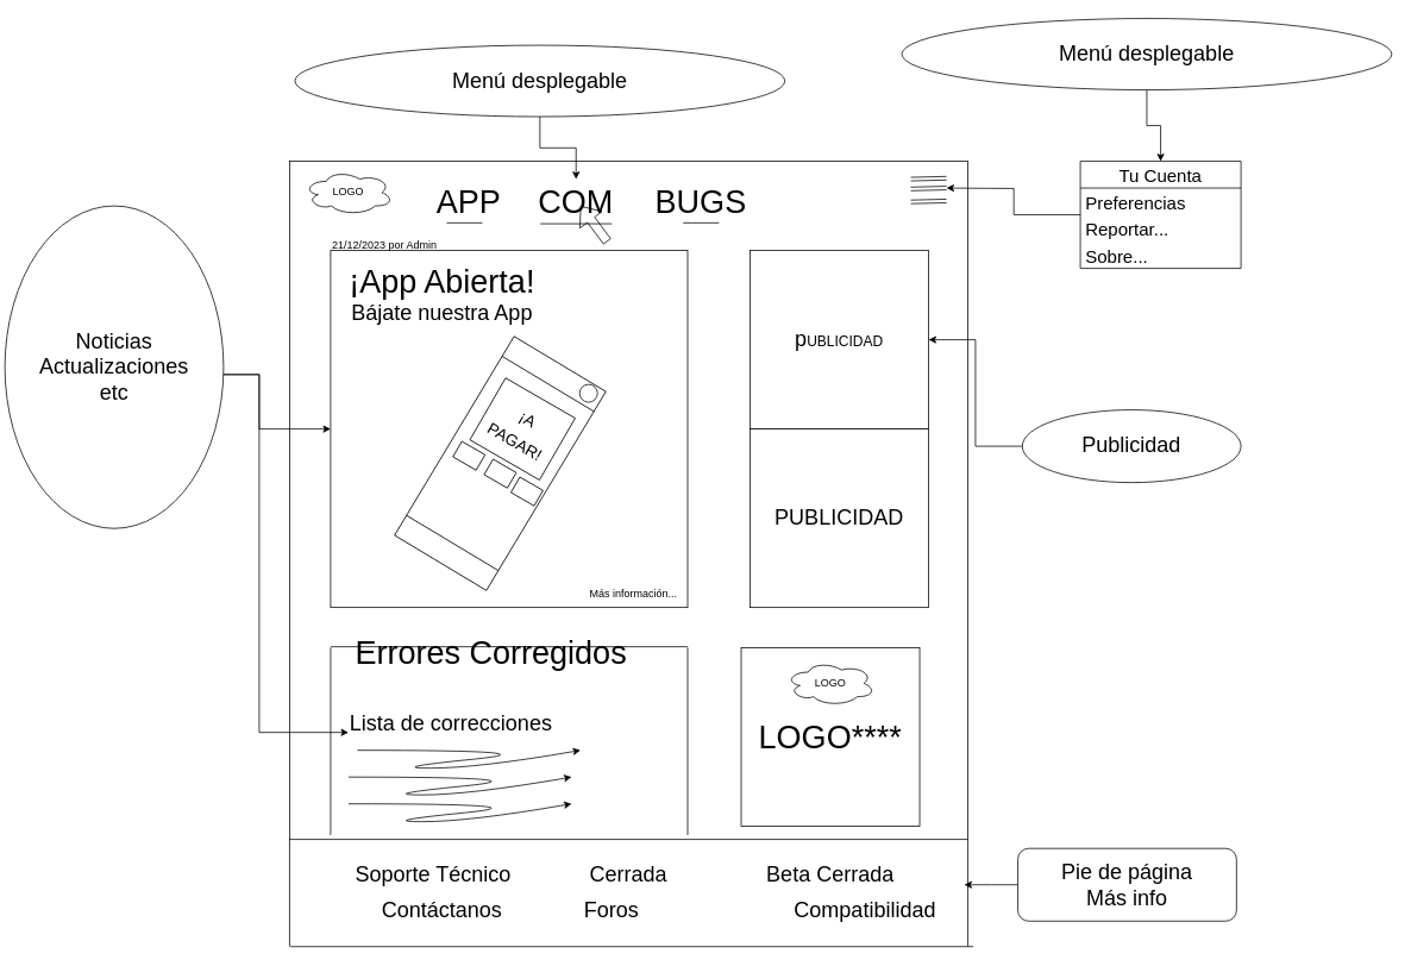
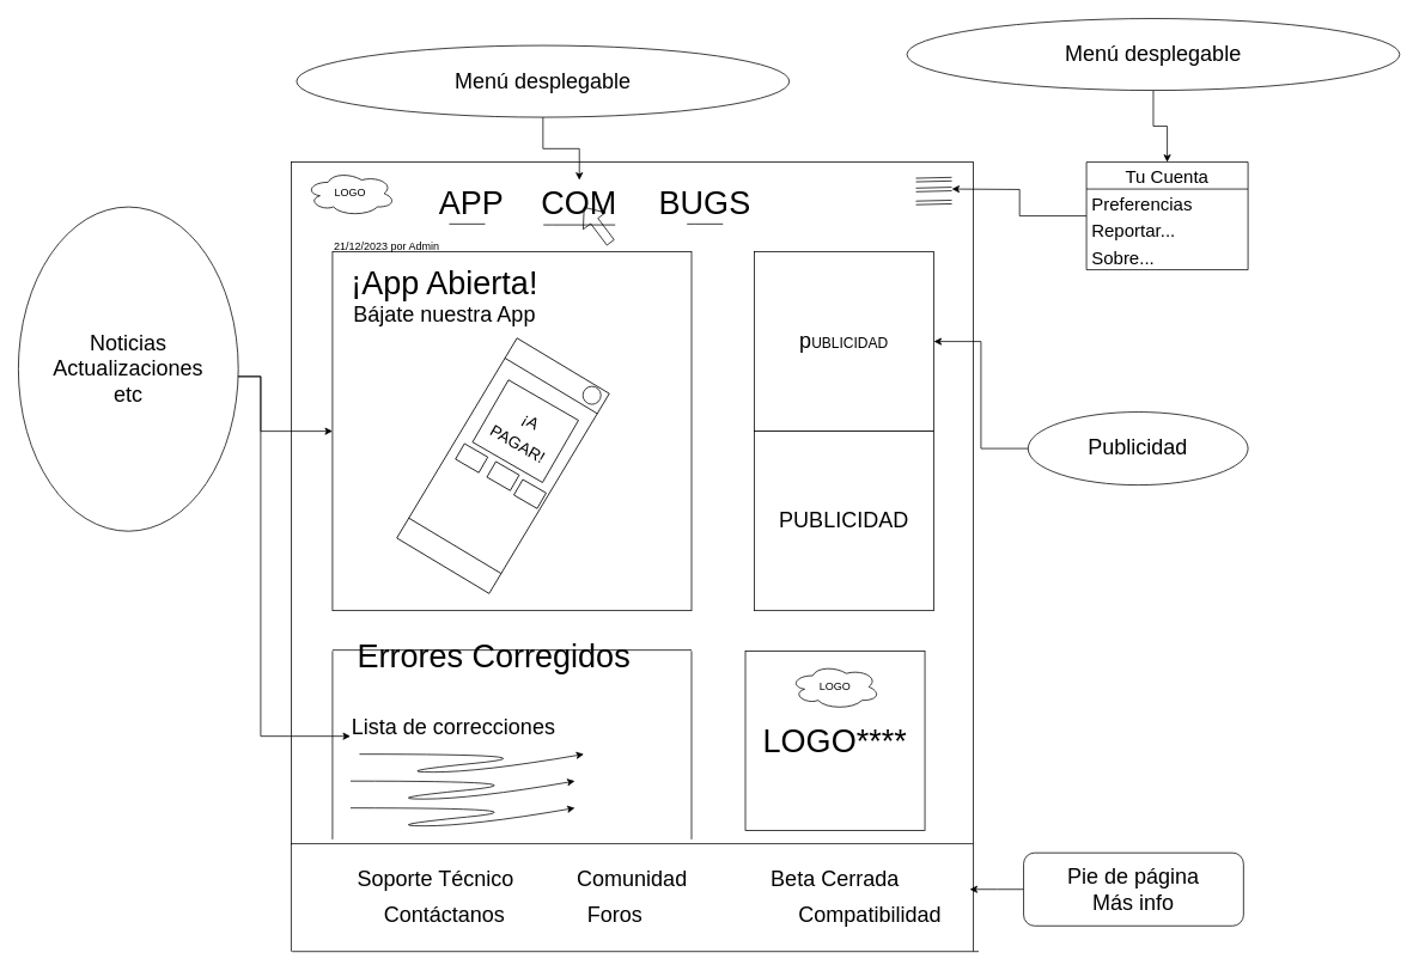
  <mxCell id="0" />
  <mxCell id="1" parent="0" />
  <mxCell id="2" value="" style="whiteSpace=wrap;html=1;aspect=fixed;" vertex="1" parent="1"><mxGeometry x="324" y="180" width="760" height="760" as="geometry" /></mxCell>
  <mxCell id="3" value="" style="whiteSpace=wrap;html=1;aspect=fixed;" vertex="1" parent="1"><mxGeometry x="370" y="280" width="400" height="400" as="geometry" /></mxCell>
  <mxCell id="4" value="LOGO" style="ellipse;shape=cloud;whiteSpace=wrap;html=1;" vertex="1" parent="1"><mxGeometry x="340" y="190" width="100" height="50" as="geometry" /></mxCell>
  <mxCell id="5" value="APP" style="text;html=1;strokeColor=none;fillColor=none;align=center;verticalAlign=middle;whiteSpace=wrap;rounded=0;fontSize=36;" vertex="1" parent="1"><mxGeometry x="480" y="200" width="90" height="50" as="geometry" /></mxCell>
  <mxCell id="6" value="COM" style="text;html=1;strokeColor=none;fillColor=none;align=center;verticalAlign=middle;whiteSpace=wrap;rounded=0;fontSize=36;" vertex="1" parent="1"><mxGeometry x="600" y="200" width="90" height="50" as="geometry" /></mxCell>
  <mxCell id="7" value="BUGS" style="text;html=1;strokeColor=none;fillColor=none;align=center;verticalAlign=middle;whiteSpace=wrap;rounded=0;fontSize=36;" vertex="1" parent="1"><mxGeometry x="740" y="200" width="90" height="50" as="geometry" /></mxCell>
  <mxCell id="8" value="" style="shape=link;html=1;rounded=0;fontSize=36;" edge="1" parent="1"><mxGeometry width="100" relative="1" as="geometry"><mxPoint x="1020" y="200" as="sourcePoint" /><mxPoint x="1060" y="199" as="targetPoint" /></mxGeometry></mxCell>
  <mxCell id="9" value="" style="shape=link;html=1;rounded=0;fontSize=36;" edge="1" parent="1"><mxGeometry width="100" relative="1" as="geometry"><mxPoint x="1020" y="211" as="sourcePoint" /><mxPoint x="1060" y="210" as="targetPoint" /></mxGeometry></mxCell>
  <mxCell id="10" value="" style="shape=link;html=1;rounded=0;fontSize=36;" edge="1" parent="1"><mxGeometry width="100" relative="1" as="geometry"><mxPoint x="1020" y="225.5" as="sourcePoint" /><mxPoint x="1060" y="224.5" as="targetPoint" /></mxGeometry></mxCell>
  <mxCell id="11" value="" style="endArrow=none;html=1;rounded=0;fontSize=36;" edge="1" parent="1"><mxGeometry width="50" height="50" relative="1" as="geometry"><mxPoint x="500" y="249" as="sourcePoint" /><mxPoint x="540" y="249" as="targetPoint" /><Array as="points"><mxPoint x="510" y="249" /></Array></mxGeometry></mxCell>
  <mxCell id="12" value="" style="endArrow=none;html=1;rounded=0;fontSize=36;" edge="1" parent="1"><mxGeometry width="50" height="50" relative="1" as="geometry"><mxPoint x="765" y="249" as="sourcePoint" /><mxPoint x="805" y="249" as="targetPoint" /><Array as="points"><mxPoint x="775" y="249" /></Array></mxGeometry></mxCell>
  <mxCell id="13" value="" style="endArrow=none;html=1;rounded=0;fontSize=36;" edge="1" parent="1"><mxGeometry width="50" height="50" relative="1" as="geometry"><mxPoint x="605" y="250" as="sourcePoint" /><mxPoint x="685" y="250" as="targetPoint" /><Array as="points"><mxPoint x="615" y="250" /></Array></mxGeometry></mxCell>
  <mxCell id="14" value="" style="shape=flexArrow;endArrow=classic;html=1;rounded=0;fontSize=36;" edge="1" parent="1"><mxGeometry width="50" height="50" relative="1" as="geometry"><mxPoint x="680" y="270" as="sourcePoint" /><mxPoint x="650" y="230" as="targetPoint" /></mxGeometry></mxCell>
  <mxCell id="15" value="21/12/2023 por Admin " style="text;html=1;strokeColor=none;fillColor=none;align=center;verticalAlign=middle;whiteSpace=wrap;rounded=0;fontSize=12;" vertex="1" parent="1"><mxGeometry x="370" y="260" width="121" height="30" as="geometry" /></mxCell>
  <mxCell id="16" value="&lt;font style=&quot;font-size: 24px;&quot;&gt;p&lt;/font&gt;&lt;font size=&quot;3&quot;&gt;UBLICIDAD&lt;/font&gt;" style="whiteSpace=wrap;html=1;aspect=fixed;fontSize=12;" vertex="1" parent="1"><mxGeometry x="840" y="280" width="200" height="200" as="geometry" /></mxCell>
  <mxCell id="17" value="&lt;font style=&quot;font-size: 24px;&quot;&gt;PUBLICIDAD&lt;/font&gt;" style="whiteSpace=wrap;html=1;aspect=fixed;fontSize=12;" vertex="1" parent="1"><mxGeometry x="840" y="480" width="200" height="200" as="geometry" /></mxCell>
  <mxCell id="18" style="edgeStyle=orthogonalEdgeStyle;rounded=0;orthogonalLoop=1;jettySize=auto;html=1;fontSize=24;" edge="1" parent="1" source="19" target="6"><mxGeometry relative="1" as="geometry" /></mxCell>
  <mxCell id="19" value="Menú desplegable" style="ellipse;whiteSpace=wrap;html=1;fontSize=24;" vertex="1" parent="1"><mxGeometry x="330" y="50" width="549" height="80" as="geometry" /></mxCell>
  <mxCell id="20" value="¡App Abierta!" style="text;html=1;strokeColor=none;fillColor=none;align=center;verticalAlign=middle;whiteSpace=wrap;rounded=0;fontSize=36;" vertex="1" parent="1"><mxGeometry x="380" y="290" width="230" height="50" as="geometry" /></mxCell>
  <mxCell id="21" value="Bájate nuestra App" style="text;html=1;strokeColor=none;fillColor=none;align=center;verticalAlign=middle;whiteSpace=wrap;rounded=0;fontSize=24;" vertex="1" parent="1"><mxGeometry x="380" y="330" width="230" height="40" as="geometry" /></mxCell>
- <mxCell id="22" value="Más información..." style="text;html=1;strokeColor=none;fillColor=none;align=center;verticalAlign=middle;whiteSpace=wrap;rounded=0;fontSize=12;" vertex="1" parent="1"><mxGeometry x="649" y="650" width="121" height="30" as="geometry" /></mxCell>
  <mxCell id="23" value="" style="shape=process;whiteSpace=wrap;html=1;backgroundOutline=1;fontSize=24;rotation=-239;" vertex="1" parent="1"><mxGeometry x="430" y="458.57" width="260" height="120" as="geometry" /></mxCell>
  <mxCell id="24" value="&lt;font style=&quot;font-size: 18px;&quot;&gt;¡A PAGAR!&lt;/font&gt;" style="rounded=0;whiteSpace=wrap;html=1;fontSize=24;rotation=30;" vertex="1" parent="1"><mxGeometry x="540" y="440" width="90" height="80" as="geometry" /></mxCell>
  <mxCell id="25" value="&lt;div&gt;&lt;br&gt;&lt;/div&gt;&lt;div&gt;&lt;br&gt;&lt;/div&gt;" style="rounded=0;whiteSpace=wrap;html=1;fontSize=24;rotation=30;" vertex="1" parent="1"><mxGeometry x="510" y="500" width="30" height="20" as="geometry" /></mxCell>
  <mxCell id="26" value="&lt;div&gt;&lt;br&gt;&lt;/div&gt;&lt;div&gt;&lt;br&gt;&lt;/div&gt;" style="rounded=0;whiteSpace=wrap;html=1;fontSize=24;rotation=30;" vertex="1" parent="1"><mxGeometry x="545" y="520" width="30" height="20" as="geometry" /></mxCell>
  <mxCell id="27" value="&lt;div&gt;&lt;br&gt;&lt;/div&gt;&lt;div&gt;&lt;br&gt;&lt;/div&gt;" style="rounded=0;whiteSpace=wrap;html=1;fontSize=24;rotation=30;" vertex="1" parent="1"><mxGeometry x="575" y="540" width="30" height="20" as="geometry" /></mxCell>
  <mxCell id="28" value="" style="ellipse;whiteSpace=wrap;html=1;fontSize=18;" vertex="1" parent="1"><mxGeometry x="649" y="430" width="20" height="20" as="geometry" /></mxCell>
  <mxCell id="29" value="" style="endArrow=none;html=1;rounded=0;fontSize=18;" edge="1" parent="1"><mxGeometry width="50" height="50" relative="1" as="geometry"><mxPoint x="370" y="935" as="sourcePoint" /><mxPoint x="370" y="725" as="targetPoint" /></mxGeometry></mxCell>
  <mxCell id="30" value="" style="endArrow=none;html=1;rounded=0;fontSize=18;" edge="1" parent="1"><mxGeometry width="50" height="50" relative="1" as="geometry"><mxPoint x="370" y="724" as="sourcePoint" /><mxPoint x="770" y="724" as="targetPoint" /></mxGeometry></mxCell>
  <mxCell id="31" value="" style="endArrow=none;html=1;rounded=0;fontSize=18;" edge="1" parent="1"><mxGeometry width="50" height="50" relative="1" as="geometry"><mxPoint x="770" y="935" as="sourcePoint" /><mxPoint x="770" y="725" as="targetPoint" /></mxGeometry></mxCell>
  <mxCell id="32" value="Errores Corregidos" style="text;html=1;strokeColor=none;fillColor=none;align=center;verticalAlign=middle;whiteSpace=wrap;rounded=0;fontSize=36;" vertex="1" parent="1"><mxGeometry x="395" y="705" width="310" height="50" as="geometry" /></mxCell>
  <mxCell id="33" value="Lista de correcciones" style="text;html=1;strokeColor=none;fillColor=none;align=center;verticalAlign=middle;whiteSpace=wrap;rounded=0;fontSize=24;" vertex="1" parent="1"><mxGeometry x="390" y="790" width="230" height="40" as="geometry" /></mxCell>
  <mxCell id="34" value="" style="curved=1;endArrow=classic;html=1;rounded=0;fontSize=18;" edge="1" parent="1"><mxGeometry width="50" height="50" relative="1" as="geometry"><mxPoint x="390" y="870" as="sourcePoint" /><mxPoint x="640" y="870" as="targetPoint" /><Array as="points"><mxPoint x="620" y="870" /><mxPoint x="420" y="890" /><mxPoint x="525" y="890" /></Array></mxGeometry></mxCell>
  <mxCell id="35" value="" style="curved=1;endArrow=classic;html=1;rounded=0;fontSize=18;" edge="1" parent="1"><mxGeometry width="50" height="50" relative="1" as="geometry"><mxPoint x="400" y="840" as="sourcePoint" /><mxPoint x="650" y="840" as="targetPoint" /><Array as="points"><mxPoint x="630" y="840" /><mxPoint x="430" y="860" /><mxPoint x="535" y="860" /></Array></mxGeometry></mxCell>
  <mxCell id="36" value="" style="curved=1;endArrow=classic;html=1;rounded=0;fontSize=18;" edge="1" parent="1"><mxGeometry width="50" height="50" relative="1" as="geometry"><mxPoint x="390" y="900" as="sourcePoint" /><mxPoint x="640" y="900" as="targetPoint" /><Array as="points"><mxPoint x="620" y="900" /><mxPoint x="420" y="920" /><mxPoint x="525" y="920" /></Array></mxGeometry></mxCell>
  <mxCell id="37" value="&lt;font style=&quot;font-size: 36px;&quot;&gt;LOGO****&lt;/font&gt;" style="whiteSpace=wrap;html=1;aspect=fixed;fontSize=12;" vertex="1" parent="1"><mxGeometry x="830" y="725" width="200" height="200" as="geometry" /></mxCell>
  <mxCell id="38" value="LOGO" style="ellipse;shape=cloud;whiteSpace=wrap;html=1;" vertex="1" parent="1"><mxGeometry x="880" y="740" width="100" height="50" as="geometry" /></mxCell>
  <mxCell id="39" style="edgeStyle=orthogonalEdgeStyle;rounded=0;orthogonalLoop=1;jettySize=auto;html=1;fontSize=20;" edge="1" parent="1" source="40"><mxGeometry relative="1" as="geometry"><mxPoint x="1060" y="210" as="targetPoint" /></mxGeometry></mxCell>
  <mxCell id="40" value="Tu Cuenta" style="swimlane;fontStyle=0;childLayout=stackLayout;horizontal=1;startSize=30;horizontalStack=0;resizeParent=1;resizeParentMax=0;resizeLast=0;collapsible=1;marginBottom=0;fontSize=20;" vertex="1" parent="1"><mxGeometry x="1210" y="180" width="180" height="120" as="geometry" /></mxCell>
  <mxCell id="41" value="Preferencias" style="text;strokeColor=none;fillColor=none;align=left;verticalAlign=middle;spacingLeft=4;spacingRight=4;overflow=hidden;points=[[0,0.5],[1,0.5]];portConstraint=eastwest;rotatable=0;fontSize=20;" vertex="1" parent="40"><mxGeometry y="30" width="180" height="30" as="geometry" /></mxCell>
  <mxCell id="42" value="Reportar..." style="text;strokeColor=none;fillColor=none;align=left;verticalAlign=middle;spacingLeft=4;spacingRight=4;overflow=hidden;points=[[0,0.5],[1,0.5]];portConstraint=eastwest;rotatable=0;fontSize=20;" vertex="1" parent="40"><mxGeometry y="60" width="180" height="30" as="geometry" /></mxCell>
  <mxCell id="43" value="Sobre..." style="text;strokeColor=none;fillColor=none;align=left;verticalAlign=middle;spacingLeft=4;spacingRight=4;overflow=hidden;points=[[0,0.5],[1,0.5]];portConstraint=eastwest;rotatable=0;fontSize=20;" vertex="1" parent="40"><mxGeometry y="90" width="180" height="30" as="geometry" /></mxCell>
  <mxCell id="44" style="edgeStyle=orthogonalEdgeStyle;rounded=0;orthogonalLoop=1;jettySize=auto;html=1;fontSize=20;" edge="1" parent="1" source="45" target="40"><mxGeometry relative="1" as="geometry" /></mxCell>
  <mxCell id="45" value="Menú desplegable" style="ellipse;whiteSpace=wrap;html=1;fontSize=24;" vertex="1" parent="1"><mxGeometry x="1010" y="20" width="549" height="80" as="geometry" /></mxCell>
  <mxCell id="46" style="edgeStyle=orthogonalEdgeStyle;rounded=0;orthogonalLoop=1;jettySize=auto;html=1;fontSize=20;" edge="1" parent="1" source="48" target="3"><mxGeometry relative="1" as="geometry"><Array as="points"><mxPoint y="419" x="290" /><mxPoint y="480" x="290" /></Array></mxGeometry></mxCell>
  <mxCell id="47" style="edgeStyle=orthogonalEdgeStyle;rounded=0;orthogonalLoop=1;jettySize=auto;html=1;entryX=0;entryY=0.75;entryDx=0;entryDy=0;fontSize=20;" edge="1" parent="1" source="48" target="33"><mxGeometry relative="1" as="geometry"><Array as="points"><mxPoint y="419" x="290" /><mxPoint y="820" x="290" /></Array></mxGeometry></mxCell>
- <mxCell id="48" value="&lt;div&gt;Noticias&lt;/div&gt;&lt;div&gt;Actualizaciones&lt;/div&gt;&lt;div&gt;etc&lt;br&gt;&lt;/div&gt;" style="ellipse;whiteSpace=wrap;html=1;fontSize=24;" vertex="1" parent="1"><mxGeometry x="5" y="230" width="245" height="361.43" as="geometry" /></mxCell>
+ <mxCell id="48" value="&lt;div&gt;Noticias&lt;/div&gt;&lt;div&gt;Actualizaciones&lt;/div&gt;&lt;div&gt;etc&lt;br&gt;&lt;/div&gt;" style="ellipse;whiteSpace=wrap;html=1;fontSize=24;" vertex="1" parent="1"><mxGeometry x="20" y="230" width="245" height="361.43" as="geometry" /></mxCell>
  <mxCell id="49" style="edgeStyle=orthogonalEdgeStyle;rounded=0;orthogonalLoop=1;jettySize=auto;html=1;fontSize=20;" edge="1" parent="1" source="50" target="16"><mxGeometry relative="1" as="geometry" /></mxCell>
  <mxCell id="50" value="Publicidad" style="ellipse;whiteSpace=wrap;html=1;fontSize=24;" vertex="1" parent="1"><mxGeometry x="1145" y="458.57" width="245" height="81.43" as="geometry" /></mxCell>
  <mxCell id="51" value="" style="endArrow=none;html=1;rounded=0;fontSize=18;" edge="1" parent="1"><mxGeometry width="50" height="50" relative="1" as="geometry"><mxPoint x="324" y="1060" as="sourcePoint" /><mxPoint x="324" y="940" as="targetPoint" /></mxGeometry></mxCell>
  <mxCell id="52" value="" style="endArrow=none;html=1;rounded=0;fontSize=18;" edge="1" parent="1"><mxGeometry width="50" height="50" relative="1" as="geometry"><mxPoint x="325" y="1060" as="sourcePoint" /><mxPoint x="1090" y="1060" as="targetPoint" /></mxGeometry></mxCell>
  <mxCell id="53" value="" style="endArrow=none;html=1;rounded=0;fontSize=18;" edge="1" parent="1"><mxGeometry width="50" height="50" relative="1" as="geometry"><mxPoint x="1084" y="1060" as="sourcePoint" /><mxPoint x="1084" y="940" as="targetPoint" /></mxGeometry></mxCell>
  <mxCell id="54" value="Soporte Técnico" style="text;html=1;strokeColor=none;fillColor=none;align=center;verticalAlign=middle;whiteSpace=wrap;rounded=0;fontSize=24;" vertex="1" parent="1"><mxGeometry x="370" y="960" width="230" height="40" as="geometry" /></mxCell>
  <mxCell id="55" value="Contáctanos" style="text;html=1;strokeColor=none;fillColor=none;align=center;verticalAlign=middle;whiteSpace=wrap;rounded=0;fontSize=24;" vertex="1" parent="1"><mxGeometry x="380" y="1000" width="230" height="40" as="geometry" /></mxCell>
- <mxCell id="56" value="Cerrada" style="text;html=1;strokeColor=none;fillColor=none;align=center;verticalAlign=middle;whiteSpace=wrap;rounded=0;fontSize=24;" vertex="1" parent="1"><mxGeometry x="589" y="960" width="230" height="40" as="geometry" /></mxCell>
+ <mxCell id="56" value="Comunidad" style="text;html=1;strokeColor=none;fillColor=none;align=center;verticalAlign=middle;whiteSpace=wrap;rounded=0;fontSize=24;" vertex="1" parent="1"><mxGeometry x="589" y="960" width="230" height="40" as="geometry" /></mxCell>
  <mxCell id="57" value="Foros" style="text;html=1;strokeColor=none;fillColor=none;align=center;verticalAlign=middle;whiteSpace=wrap;rounded=0;fontSize=24;" vertex="1" parent="1"><mxGeometry x="570" y="1000" width="230" height="40" as="geometry" /></mxCell>
  <mxCell id="58" value="Beta Cerrada" style="text;html=1;strokeColor=none;fillColor=none;align=center;verticalAlign=middle;whiteSpace=wrap;rounded=0;fontSize=24;" vertex="1" parent="1"><mxGeometry x="815" y="960" width="230" height="40" as="geometry" /></mxCell>
  <mxCell id="59" value="Compatibilidad" style="text;html=1;strokeColor=none;fillColor=none;align=center;verticalAlign=middle;whiteSpace=wrap;rounded=0;fontSize=24;" vertex="1" parent="1"><mxGeometry x="854" y="1000" width="230" height="40" as="geometry" /></mxCell>
  <mxCell id="60" style="edgeStyle=orthogonalEdgeStyle;rounded=0;orthogonalLoop=1;jettySize=auto;html=1;fontSize=20;" edge="1" parent="1" source="61"><mxGeometry relative="1" as="geometry"><mxPoint x="1080" y="990.715" as="targetPoint" /></mxGeometry></mxCell>
  <mxCell id="61" value="&lt;div&gt;Pie de página&lt;/div&gt;&lt;div&gt;Más info&lt;br&gt;&lt;/div&gt;" style="whiteSpace=wrap;html=1;fontSize=24;rounded=1;" vertex="1" parent="1"><mxGeometry x="1140" y="950" width="245" height="81.43" as="geometry" /></mxCell>
